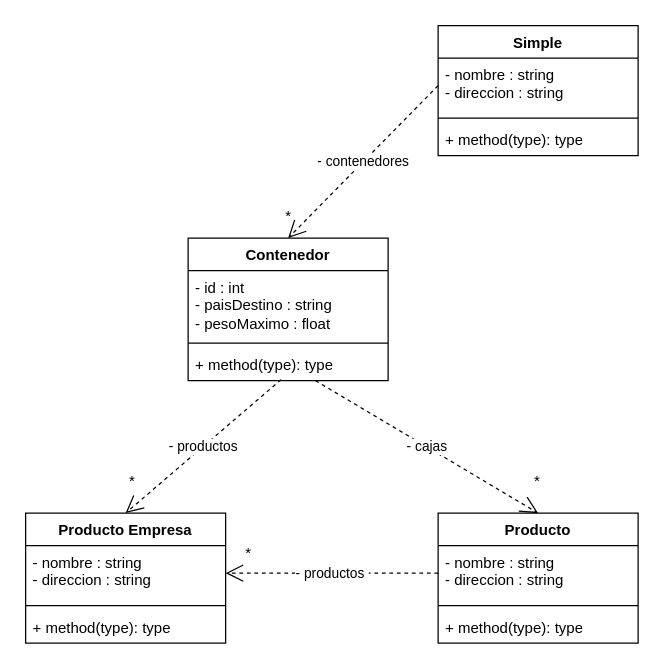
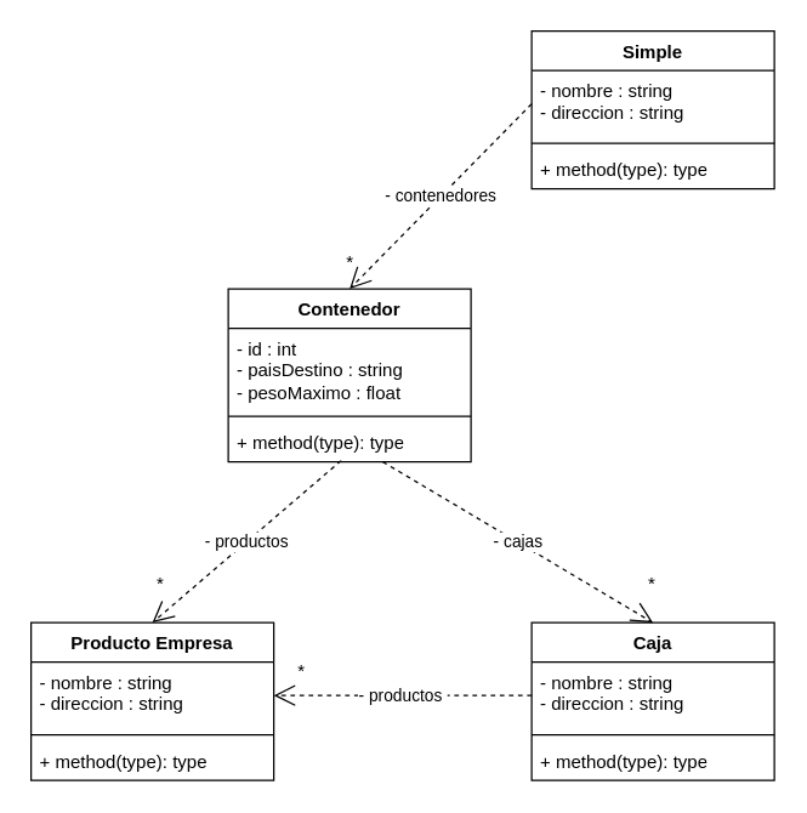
  <mxCell id="0" />
  <mxCell id="1" parent="0" />
  <mxCell id="2" value="Simple" style="swimlane;fontStyle=1;align=center;verticalAlign=top;childLayout=stackLayout;horizontal=1;startSize=26;horizontalStack=0;resizeParent=1;resizeParentMax=0;resizeLast=0;collapsible=1;marginBottom=0;whiteSpace=wrap;html=1;" vertex="1" parent="1"><mxGeometry x="350" y="20" width="160" height="104" as="geometry" /></mxCell>
  <mxCell id="3" value="- nombre : string&lt;br&gt;- direccion : string" style="text;strokeColor=none;fillColor=none;align=left;verticalAlign=top;spacingLeft=4;spacingRight=4;overflow=hidden;rotatable=0;points=[[0,0.5],[1,0.5]];portConstraint=eastwest;whiteSpace=wrap;html=1;" vertex="1" parent="2"><mxGeometry y="26" width="160" height="44" as="geometry" /></mxCell>
  <mxCell id="4" value="" style="line;strokeWidth=1;fillColor=none;align=left;verticalAlign=middle;spacingTop=-1;spacingLeft=3;spacingRight=3;rotatable=0;labelPosition=right;points=[];portConstraint=eastwest;strokeColor=inherit;" vertex="1" parent="2"><mxGeometry y="70" width="160" height="8" as="geometry" /></mxCell>
  <mxCell id="5" value="+ method(type): type" style="text;strokeColor=none;fillColor=none;align=left;verticalAlign=top;spacingLeft=4;spacingRight=4;overflow=hidden;rotatable=0;points=[[0,0.5],[1,0.5]];portConstraint=eastwest;whiteSpace=wrap;html=1;" vertex="1" parent="2"><mxGeometry y="78" width="160" height="26" as="geometry" /></mxCell>
  <mxCell id="6" value="Contenedor" style="swimlane;fontStyle=1;align=center;verticalAlign=top;childLayout=stackLayout;horizontal=1;startSize=26;horizontalStack=0;resizeParent=1;resizeParentMax=0;resizeLast=0;collapsible=1;marginBottom=0;whiteSpace=wrap;html=1;" vertex="1" parent="1"><mxGeometry x="150" y="190" width="160" height="114" as="geometry" /></mxCell>
  <mxCell id="7" value="- id : int&lt;br&gt;- paisDestino : string&lt;br&gt;- pesoMaximo : float" style="text;strokeColor=none;fillColor=none;align=left;verticalAlign=top;spacingLeft=4;spacingRight=4;overflow=hidden;rotatable=0;points=[[0,0.5],[1,0.5]];portConstraint=eastwest;whiteSpace=wrap;html=1;" vertex="1" parent="6"><mxGeometry y="26" width="160" height="54" as="geometry" /></mxCell>
  <mxCell id="8" value="" style="line;strokeWidth=1;fillColor=none;align=left;verticalAlign=middle;spacingTop=-1;spacingLeft=3;spacingRight=3;rotatable=0;labelPosition=right;points=[];portConstraint=eastwest;strokeColor=inherit;" vertex="1" parent="6"><mxGeometry y="80" width="160" height="8" as="geometry" /></mxCell>
  <mxCell id="9" value="+ method(type): type" style="text;strokeColor=none;fillColor=none;align=left;verticalAlign=top;spacingLeft=4;spacingRight=4;overflow=hidden;rotatable=0;points=[[0,0.5],[1,0.5]];portConstraint=eastwest;whiteSpace=wrap;html=1;" vertex="1" parent="6"><mxGeometry y="88" width="160" height="26" as="geometry" /></mxCell>
  <mxCell id="10" value="- contenedores" style="endArrow=open;endSize=12;dashed=1;html=1;rounded=0;exitX=0;exitY=0.5;exitDx=0;exitDy=0;entryX=0.5;entryY=0;entryDx=0;entryDy=0;" edge="1" parent="1" source="3" target="6"><mxGeometry width="160" relative="1" as="geometry"><mxPoint x="340" y="250" as="sourcePoint" /><mxPoint x="490" y="250" as="targetPoint" /><Array as="points" /></mxGeometry></mxCell>
  <mxCell id="11" value="Producto Empresa" style="swimlane;fontStyle=1;align=center;verticalAlign=top;childLayout=stackLayout;horizontal=1;startSize=26;horizontalStack=0;resizeParent=1;resizeParentMax=0;resizeLast=0;collapsible=1;marginBottom=0;whiteSpace=wrap;html=1;" vertex="1" parent="1"><mxGeometry x="20" y="410" width="160" height="104" as="geometry" /></mxCell>
  <mxCell id="12" value="- nombre : string&lt;br&gt;- direccion : string" style="text;strokeColor=none;fillColor=none;align=left;verticalAlign=top;spacingLeft=4;spacingRight=4;overflow=hidden;rotatable=0;points=[[0,0.5],[1,0.5]];portConstraint=eastwest;whiteSpace=wrap;html=1;" vertex="1" parent="11"><mxGeometry y="26" width="160" height="44" as="geometry" /></mxCell>
  <mxCell id="13" value="" style="line;strokeWidth=1;fillColor=none;align=left;verticalAlign=middle;spacingTop=-1;spacingLeft=3;spacingRight=3;rotatable=0;labelPosition=right;points=[];portConstraint=eastwest;strokeColor=inherit;" vertex="1" parent="11"><mxGeometry y="70" width="160" height="8" as="geometry" /></mxCell>
  <mxCell id="14" value="+ method(type): type" style="text;strokeColor=none;fillColor=none;align=left;verticalAlign=top;spacingLeft=4;spacingRight=4;overflow=hidden;rotatable=0;points=[[0,0.5],[1,0.5]];portConstraint=eastwest;whiteSpace=wrap;html=1;" vertex="1" parent="11"><mxGeometry y="78" width="160" height="26" as="geometry" /></mxCell>
- <mxCell id="15" value="Producto" style="swimlane;fontStyle=1;align=center;verticalAlign=top;childLayout=stackLayout;horizontal=1;startSize=26;horizontalStack=0;resizeParent=1;resizeParentMax=0;resizeLast=0;collapsible=1;marginBottom=0;whiteSpace=wrap;html=1;" vertex="1" parent="1"><mxGeometry x="350" y="410" width="160" height="104" as="geometry" /></mxCell>
+ <mxCell id="15" value="Caja" style="swimlane;fontStyle=1;align=center;verticalAlign=top;childLayout=stackLayout;horizontal=1;startSize=26;horizontalStack=0;resizeParent=1;resizeParentMax=0;resizeLast=0;collapsible=1;marginBottom=0;whiteSpace=wrap;html=1;" vertex="1" parent="1"><mxGeometry x="350" y="410" width="160" height="104" as="geometry" /></mxCell>
  <mxCell id="16" value="- nombre : string&lt;br&gt;- direccion : string" style="text;strokeColor=none;fillColor=none;align=left;verticalAlign=top;spacingLeft=4;spacingRight=4;overflow=hidden;rotatable=0;points=[[0,0.5],[1,0.5]];portConstraint=eastwest;whiteSpace=wrap;html=1;" vertex="1" parent="15"><mxGeometry y="26" width="160" height="44" as="geometry" /></mxCell>
  <mxCell id="17" value="" style="line;strokeWidth=1;fillColor=none;align=left;verticalAlign=middle;spacingTop=-1;spacingLeft=3;spacingRight=3;rotatable=0;labelPosition=right;points=[];portConstraint=eastwest;strokeColor=inherit;" vertex="1" parent="15"><mxGeometry y="70" width="160" height="8" as="geometry" /></mxCell>
  <mxCell id="18" value="+ method(type): type" style="text;strokeColor=none;fillColor=none;align=left;verticalAlign=top;spacingLeft=4;spacingRight=4;overflow=hidden;rotatable=0;points=[[0,0.5],[1,0.5]];portConstraint=eastwest;whiteSpace=wrap;html=1;" vertex="1" parent="15"><mxGeometry y="78" width="160" height="26" as="geometry" /></mxCell>
  <mxCell id="19" value="- productos" style="endArrow=open;endSize=12;dashed=1;html=1;rounded=0;exitX=0.465;exitY=0.969;exitDx=0;exitDy=0;entryX=0.5;entryY=0;entryDx=0;entryDy=0;exitPerimeter=0;" edge="1" parent="1" source="9" target="11"><mxGeometry width="160" relative="1" as="geometry"><mxPoint x="360" y="78" as="sourcePoint" /><mxPoint x="240" y="200" as="targetPoint" /><Array as="points" /></mxGeometry></mxCell>
  <mxCell id="20" value="- productos&amp;nbsp;" style="endArrow=open;endSize=12;dashed=1;html=1;rounded=0;entryX=1;entryY=0.5;entryDx=0;entryDy=0;exitX=0;exitY=0.5;exitDx=0;exitDy=0;" edge="1" parent="1" source="16" target="12"><mxGeometry width="160" relative="1" as="geometry"><mxPoint x="253" y="314" as="sourcePoint" /><mxPoint x="360" y="420" as="targetPoint" /><Array as="points" /></mxGeometry></mxCell>
  <mxCell id="21" value="- cajas" style="endArrow=open;endSize=12;dashed=1;html=1;rounded=0;entryX=0.5;entryY=0;entryDx=0;entryDy=0;" edge="1" parent="1" source="9" target="15"><mxGeometry width="160" relative="1" as="geometry"><mxPoint x="234" y="313" as="sourcePoint" /><mxPoint x="110" y="420" as="targetPoint" /><Array as="points" /></mxGeometry></mxCell>
  <mxCell id="22" value="*" style="text;html=1;align=center;verticalAlign=middle;resizable=0;points=[];autosize=1;strokeColor=none;fillColor=none;" vertex="1" parent="1"><mxGeometry x="215" y="158" width="30" height="30" as="geometry" /></mxCell>
  <mxCell id="23" value="*" style="text;html=1;align=center;verticalAlign=middle;resizable=0;points=[];autosize=1;strokeColor=none;fillColor=none;" vertex="1" parent="1"><mxGeometry x="414" y="370" width="30" height="30" as="geometry" /></mxCell>
  <mxCell id="24" value="*" style="text;html=1;align=center;verticalAlign=middle;resizable=0;points=[];autosize=1;strokeColor=none;fillColor=none;" vertex="1" parent="1"><mxGeometry x="183" y="427" width="30" height="30" as="geometry" /></mxCell>
  <mxCell id="25" value="*" style="text;html=1;align=center;verticalAlign=middle;resizable=0;points=[];autosize=1;strokeColor=none;fillColor=none;" vertex="1" parent="1"><mxGeometry x="90" y="370" width="30" height="30" as="geometry" /></mxCell>
